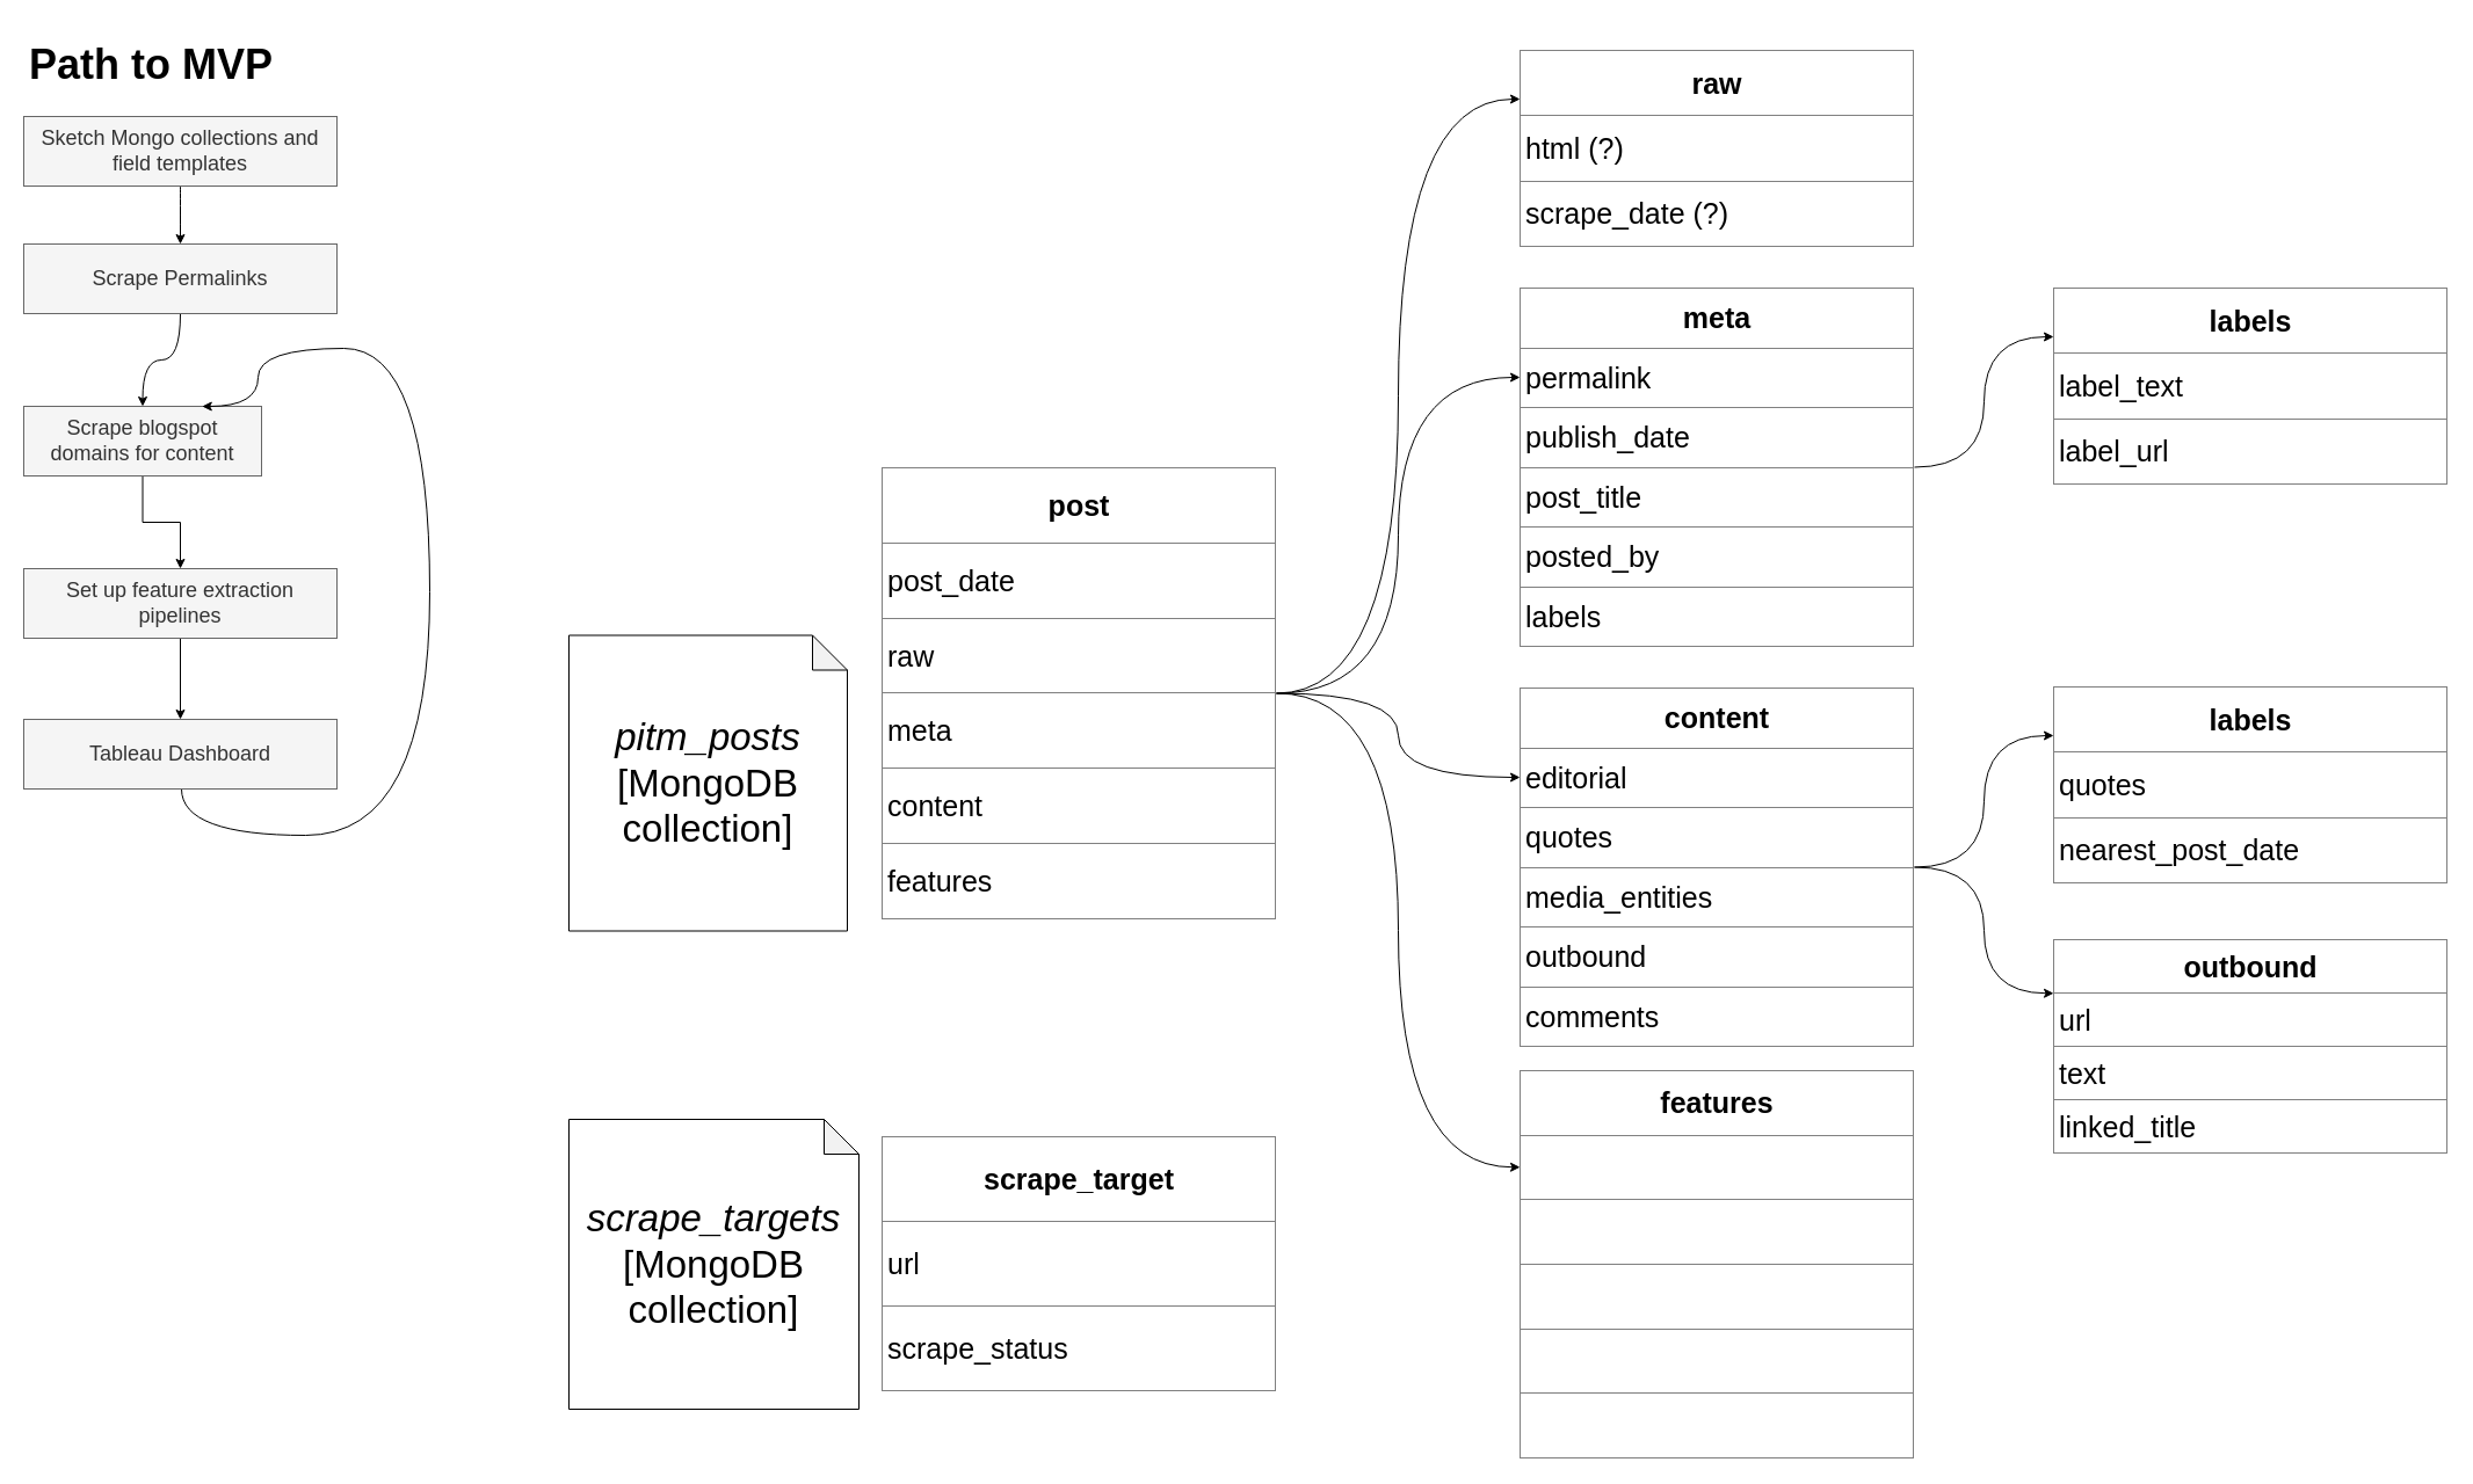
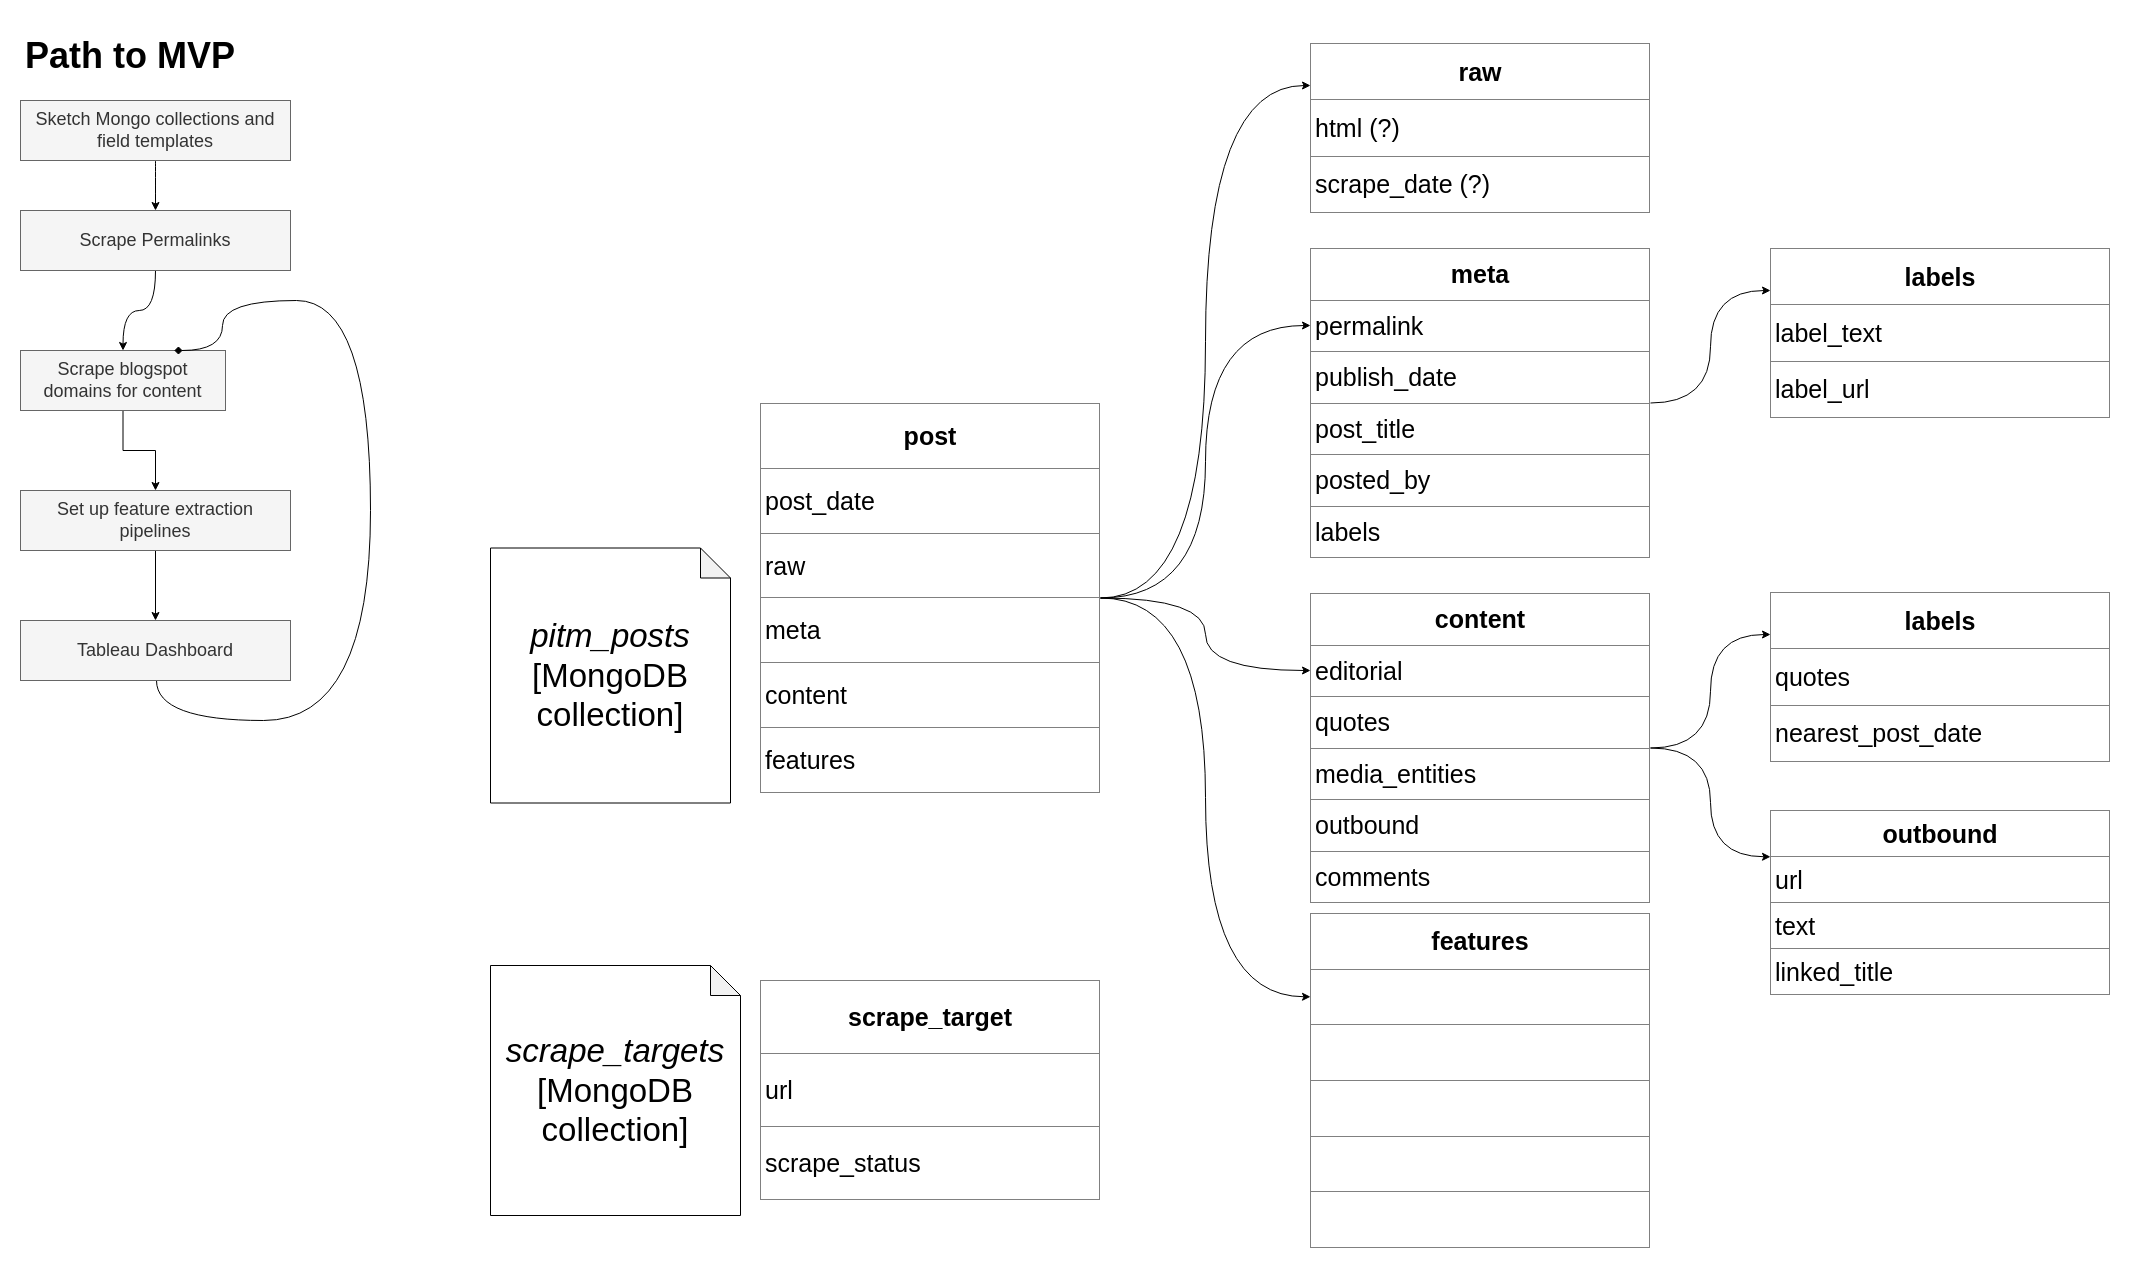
  <mxCell id="0" />
  <mxCell id="1" parent="0" />
  <mxCell id="2" style="edgeStyle=orthogonalEdgeStyle;curved=1;rounded=0;orthogonalLoop=1;jettySize=auto;html=1;entryX=0.5;entryY=0;entryDx=0;entryDy=0;fontSize=18;" edge="1" parent="1" source="3" target="24"><mxGeometry relative="1" as="geometry" /></mxCell>
  <mxCell id="3" value="Sketch Mongo collections and field templates" style="rounded=0;whiteSpace=wrap;html=1;fillColor=#f5f5f5;strokeColor=#666666;fontColor=#333333;fontSize=18;" vertex="1" parent="1"><mxGeometry x="20" y="100" width="270" height="60" as="geometry" /></mxCell>
  <mxCell id="4" style="edgeStyle=orthogonalEdgeStyle;rounded=0;orthogonalLoop=1;jettySize=auto;html=1;entryX=0;entryY=0.25;entryDx=0;entryDy=0;fontSize=33;curved=1;" edge="1" parent="1" source="8" target="14"><mxGeometry relative="1" as="geometry" /></mxCell>
  <mxCell id="5" style="edgeStyle=orthogonalEdgeStyle;rounded=0;orthogonalLoop=1;jettySize=auto;html=1;entryX=0;entryY=0.25;entryDx=0;entryDy=0;fontSize=33;curved=1;" edge="1" parent="1" source="8" target="12"><mxGeometry relative="1" as="geometry" /></mxCell>
  <mxCell id="6" style="edgeStyle=orthogonalEdgeStyle;rounded=0;orthogonalLoop=1;jettySize=auto;html=1;entryX=0;entryY=0.25;entryDx=0;entryDy=0;fontSize=33;curved=1;" edge="1" parent="1" source="8" target="15"><mxGeometry relative="1" as="geometry" /></mxCell>
  <mxCell id="7" style="edgeStyle=orthogonalEdgeStyle;curved=1;rounded=0;orthogonalLoop=1;jettySize=auto;html=1;entryX=0;entryY=0.25;entryDx=0;entryDy=0;fontSize=18;" edge="1" parent="1" source="8" target="28"><mxGeometry relative="1" as="geometry" /></mxCell>
  <mxCell id="8" value="&lt;table border=&quot;1&quot; width=&quot;100%&quot; cellpadding=&quot;4&quot; style=&quot;width: 100% ; height: 100% ; border-collapse: collapse ; font-size: 25px&quot;&gt;&lt;tbody style=&quot;font-size: 25px&quot;&gt;&lt;tr style=&quot;font-size: 25px&quot;&gt;&lt;th align=&quot;center&quot; style=&quot;font-size: 25px&quot;&gt;post&lt;/th&gt;&lt;/tr&gt;&lt;tr&gt;&lt;td&gt;post_date&lt;/td&gt;&lt;/tr&gt;&lt;tr&gt;&lt;td&gt;raw&lt;/td&gt;&lt;/tr&gt;&lt;tr&gt;&lt;td&gt;meta&lt;/td&gt;&lt;/tr&gt;&lt;tr&gt;&lt;td&gt;content&lt;/td&gt;&lt;/tr&gt;&lt;tr&gt;&lt;td&gt;features&lt;/td&gt;&lt;/tr&gt;&lt;/tbody&gt;&lt;/table&gt;" style="text;html=1;strokeColor=none;fillColor=none;overflow=fill;fontSize=25;" vertex="1" parent="1"><mxGeometry x="760" y="402.5" width="340" height="390" as="geometry" /></mxCell>
  <mxCell id="9" value="&lt;i&gt;pitm_posts&lt;br&gt;&lt;/i&gt;[MongoDB&lt;br&gt;collection]" style="shape=note;whiteSpace=wrap;html=1;backgroundOutline=1;darkOpacity=0.05;fontSize=33;" vertex="1" parent="1"><mxGeometry x="490" y="547.5" width="240" height="255" as="geometry" /></mxCell>
  <mxCell id="10" style="edgeStyle=orthogonalEdgeStyle;curved=1;rounded=0;orthogonalLoop=1;jettySize=auto;html=1;entryX=0;entryY=0.25;entryDx=0;entryDy=0;fontSize=18;" edge="1" parent="1" source="12" target="27"><mxGeometry relative="1" as="geometry" /></mxCell>
  <mxCell id="11" style="edgeStyle=orthogonalEdgeStyle;curved=1;rounded=0;orthogonalLoop=1;jettySize=auto;html=1;entryX=0;entryY=0.25;entryDx=0;entryDy=0;fontSize=18;" edge="1" parent="1" source="12" target="29"><mxGeometry relative="1" as="geometry" /></mxCell>
  <mxCell id="12" value="&lt;table border=&quot;1&quot; width=&quot;100%&quot; cellpadding=&quot;4&quot; style=&quot;width: 100% ; height: 100% ; border-collapse: collapse ; font-size: 25px&quot;&gt;&lt;tbody style=&quot;font-size: 25px&quot;&gt;&lt;tr style=&quot;font-size: 25px&quot;&gt;&lt;th align=&quot;center&quot; style=&quot;font-size: 25px&quot;&gt;content&lt;/th&gt;&lt;/tr&gt;&lt;tr&gt;&lt;td&gt;editorial&lt;/td&gt;&lt;/tr&gt;&lt;tr&gt;&lt;td&gt;quotes&lt;/td&gt;&lt;/tr&gt;&lt;tr&gt;&lt;td&gt;media_entities&lt;br&gt;&lt;/td&gt;&lt;/tr&gt;&lt;tr&gt;&lt;td&gt;outbound&lt;/td&gt;&lt;/tr&gt;&lt;tr&gt;&lt;td&gt;comments&lt;/td&gt;&lt;/tr&gt;&lt;/tbody&gt;&lt;/table&gt;" style="text;html=1;strokeColor=none;fillColor=none;overflow=fill;fontSize=25;" vertex="1" parent="1"><mxGeometry x="1310" y="592.5" width="340" height="310" as="geometry" /></mxCell>
  <mxCell id="13" style="edgeStyle=orthogonalEdgeStyle;curved=1;rounded=0;orthogonalLoop=1;jettySize=auto;html=1;entryX=0;entryY=0.25;entryDx=0;entryDy=0;fontSize=18;" edge="1" parent="1" source="14" target="26"><mxGeometry relative="1" as="geometry" /></mxCell>
  <mxCell id="14" value="&lt;table border=&quot;1&quot; width=&quot;100%&quot; cellpadding=&quot;4&quot; style=&quot;width: 100% ; height: 100% ; border-collapse: collapse ; font-size: 25px&quot;&gt;&lt;tbody style=&quot;font-size: 25px&quot;&gt;&lt;tr style=&quot;font-size: 25px&quot;&gt;&lt;th align=&quot;center&quot; style=&quot;font-size: 25px&quot;&gt;meta&lt;/th&gt;&lt;/tr&gt;&lt;tr&gt;&lt;td&gt;permalink&lt;/td&gt;&lt;/tr&gt;&lt;tr&gt;&lt;td&gt;publish_date&lt;/td&gt;&lt;/tr&gt;&lt;tr&gt;&lt;td&gt;post_title&lt;/td&gt;&lt;/tr&gt;&lt;tr&gt;&lt;td&gt;posted_by&lt;/td&gt;&lt;/tr&gt;&lt;tr&gt;&lt;td&gt;labels&lt;/td&gt;&lt;/tr&gt;&lt;/tbody&gt;&lt;/table&gt;" style="text;html=1;strokeColor=none;fillColor=none;overflow=fill;fontSize=25;" vertex="1" parent="1"><mxGeometry x="1310" y="247.5" width="340" height="310" as="geometry" /></mxCell>
- <mxCell id="15" value="&lt;table border=&quot;1&quot; width=&quot;100%&quot; cellpadding=&quot;4&quot; style=&quot;width: 100% ; height: 100% ; border-collapse: collapse ; font-size: 25px&quot;&gt;&lt;tbody style=&quot;font-size: 25px&quot;&gt;&lt;tr style=&quot;font-size: 25px&quot;&gt;&lt;th align=&quot;center&quot; style=&quot;font-size: 25px&quot;&gt;features&lt;/th&gt;&lt;/tr&gt;&lt;tr&gt;&lt;td&gt;&lt;br&gt;&lt;/td&gt;&lt;/tr&gt;&lt;tr&gt;&lt;td&gt;&lt;br&gt;&lt;/td&gt;&lt;/tr&gt;&lt;tr&gt;&lt;td&gt;&lt;br&gt;&lt;/td&gt;&lt;/tr&gt;&lt;tr&gt;&lt;td&gt;&lt;br&gt;&lt;/td&gt;&lt;/tr&gt;&lt;tr&gt;&lt;td&gt;&lt;br&gt;&lt;/td&gt;&lt;/tr&gt;&lt;/tbody&gt;&lt;/table&gt;" style="text;html=1;strokeColor=none;fillColor=none;overflow=fill;fontSize=25;" vertex="1" parent="1"><mxGeometry x="1310" y="922.5" width="340" height="335" as="geometry" /></mxCell>
+ <mxCell id="15" value="&lt;table border=&quot;1&quot; width=&quot;100%&quot; cellpadding=&quot;4&quot; style=&quot;width: 100% ; height: 100% ; border-collapse: collapse ; font-size: 25px&quot;&gt;&lt;tbody style=&quot;font-size: 25px&quot;&gt;&lt;tr style=&quot;font-size: 25px&quot;&gt;&lt;th align=&quot;center&quot; style=&quot;font-size: 25px&quot;&gt;features&lt;/th&gt;&lt;/tr&gt;&lt;tr&gt;&lt;td&gt;&lt;br&gt;&lt;/td&gt;&lt;/tr&gt;&lt;tr&gt;&lt;td&gt;&lt;br&gt;&lt;/td&gt;&lt;/tr&gt;&lt;tr&gt;&lt;td&gt;&lt;br&gt;&lt;/td&gt;&lt;/tr&gt;&lt;tr&gt;&lt;td&gt;&lt;br&gt;&lt;/td&gt;&lt;/tr&gt;&lt;tr&gt;&lt;td&gt;&lt;br&gt;&lt;/td&gt;&lt;/tr&gt;&lt;/tbody&gt;&lt;/table&gt;" style="text;html=1;strokeColor=none;fillColor=none;overflow=fill;fontSize=25;" vertex="1" parent="1"><mxGeometry x="1310" y="912.5" width="340" height="335" as="geometry" /></mxCell>
  <mxCell id="16" style="edgeStyle=orthogonalEdgeStyle;rounded=0;orthogonalLoop=1;jettySize=auto;html=1;fontSize=18;" edge="1" parent="1" source="17" target="19"><mxGeometry relative="1" as="geometry" /></mxCell>
  <mxCell id="17" value="Scrape blogspot domains for content" style="rounded=0;whiteSpace=wrap;html=1;fillColor=#f5f5f5;strokeColor=#666666;fontColor=#333333;fontSize=18;" vertex="1" parent="1"><mxGeometry x="20" y="350" width="205" height="60" as="geometry" /></mxCell>
  <mxCell id="18" style="edgeStyle=orthogonalEdgeStyle;rounded=0;orthogonalLoop=1;jettySize=auto;html=1;fontSize=18;" edge="1" parent="1" source="19" target="21"><mxGeometry relative="1" as="geometry" /></mxCell>
  <mxCell id="19" value="Set up feature extraction pipelines" style="rounded=0;whiteSpace=wrap;html=1;fillColor=#f5f5f5;strokeColor=#666666;fontColor=#333333;fontSize=18;" vertex="1" parent="1"><mxGeometry x="20" y="490" width="270" height="60" as="geometry" /></mxCell>
- <mxCell id="20" style="edgeStyle=orthogonalEdgeStyle;curved=1;rounded=0;orthogonalLoop=1;jettySize=auto;html=1;entryX=0.75;entryY=0;entryDx=0;entryDy=0;fontSize=18;" edge="1" parent="1" source="21" target="17"><mxGeometry relative="1" as="geometry"><Array as="points"><mxPoint x="156" y="720" /><mxPoint x="370" y="720" /><mxPoint x="370" y="300" /><mxPoint x="222" y="300" /></Array></mxGeometry></mxCell>
+ <mxCell id="20" style="edgeStyle=orthogonalEdgeStyle;curved=1;rounded=0;orthogonalLoop=1;jettySize=auto;html=1;entryX=0.75;entryY=0;entryDx=0;entryDy=0;fontSize=18;endArrow=diamond;" edge="1" parent="1" source="21" target="17"><mxGeometry relative="1" as="geometry"><Array as="points"><mxPoint x="156" y="720" /><mxPoint x="370" y="720" /><mxPoint x="370" y="300" /><mxPoint x="222" y="300" /></Array></mxGeometry></mxCell>
  <mxCell id="21" value="Tableau Dashboard" style="rounded=0;whiteSpace=wrap;html=1;fillColor=#f5f5f5;strokeColor=#666666;fontColor=#333333;fontSize=18;" vertex="1" parent="1"><mxGeometry x="20" y="620" width="270" height="60" as="geometry" /></mxCell>
  <mxCell id="22" value="&lt;h1&gt;Path to MVP&lt;/h1&gt;" style="text;html=1;strokeColor=none;fillColor=none;spacing=5;spacingTop=-20;whiteSpace=wrap;overflow=hidden;rounded=0;fontSize=18;" vertex="1" parent="1"><mxGeometry x="20" y="20" width="300" height="70" as="geometry" /></mxCell>
  <mxCell id="23" style="edgeStyle=orthogonalEdgeStyle;curved=1;rounded=0;orthogonalLoop=1;jettySize=auto;html=1;entryX=0.5;entryY=0;entryDx=0;entryDy=0;fontSize=18;" edge="1" parent="1" source="24" target="17"><mxGeometry relative="1" as="geometry" /></mxCell>
  <mxCell id="24" value="Scrape Permalinks" style="rounded=0;whiteSpace=wrap;html=1;fillColor=#f5f5f5;strokeColor=#666666;fontColor=#333333;fontSize=18;" vertex="1" parent="1"><mxGeometry x="20" y="210" width="270" height="60" as="geometry" /></mxCell>
  <mxCell id="25" value="&lt;i&gt;scrape_targets&lt;br&gt;&lt;/i&gt;[MongoDB&lt;br&gt;collection]" style="shape=note;whiteSpace=wrap;html=1;backgroundOutline=1;darkOpacity=0.05;fontSize=33;" vertex="1" parent="1"><mxGeometry x="490" y="965" width="250" height="250" as="geometry" /></mxCell>
  <mxCell id="26" value="&lt;table border=&quot;1&quot; width=&quot;100%&quot; cellpadding=&quot;4&quot; style=&quot;width: 100% ; height: 100% ; border-collapse: collapse ; font-size: 25px&quot;&gt;&lt;tbody style=&quot;font-size: 25px&quot;&gt;&lt;tr style=&quot;font-size: 25px&quot;&gt;&lt;th align=&quot;center&quot; style=&quot;font-size: 25px&quot;&gt;labels&lt;/th&gt;&lt;/tr&gt;&lt;tr&gt;&lt;td&gt;label_text&lt;/td&gt;&lt;/tr&gt;&lt;tr&gt;&lt;td&gt;label_url&lt;/td&gt;&lt;/tr&gt;&lt;/tbody&gt;&lt;/table&gt;" style="text;html=1;strokeColor=none;fillColor=none;overflow=fill;fontSize=25;" vertex="1" parent="1"><mxGeometry x="1770" y="247.5" width="340" height="170" as="geometry" /></mxCell>
  <mxCell id="27" value="&lt;table border=&quot;1&quot; width=&quot;100%&quot; cellpadding=&quot;4&quot; style=&quot;width: 100% ; height: 100% ; border-collapse: collapse ; font-size: 25px&quot;&gt;&lt;tbody style=&quot;font-size: 25px&quot;&gt;&lt;tr style=&quot;font-size: 25px&quot;&gt;&lt;th align=&quot;center&quot; style=&quot;font-size: 25px&quot;&gt;labels&lt;/th&gt;&lt;/tr&gt;&lt;tr&gt;&lt;td&gt;quotes&lt;br&gt;&lt;/td&gt;&lt;/tr&gt;&lt;tr&gt;&lt;td&gt;nearest_post_date&lt;/td&gt;&lt;/tr&gt;&lt;/tbody&gt;&lt;/table&gt;" style="text;html=1;strokeColor=none;fillColor=none;overflow=fill;fontSize=25;" vertex="1" parent="1"><mxGeometry x="1770" y="591.5" width="340" height="170" as="geometry" /></mxCell>
  <mxCell id="28" value="&lt;table border=&quot;1&quot; width=&quot;100%&quot; cellpadding=&quot;4&quot; style=&quot;width: 100% ; height: 100% ; border-collapse: collapse ; font-size: 25px&quot;&gt;&lt;tbody style=&quot;font-size: 25px&quot;&gt;&lt;tr style=&quot;font-size: 25px&quot;&gt;&lt;th align=&quot;center&quot; style=&quot;font-size: 25px&quot;&gt;raw&lt;/th&gt;&lt;/tr&gt;&lt;tr&gt;&lt;td&gt;html (?)&lt;/td&gt;&lt;/tr&gt;&lt;tr&gt;&lt;td&gt;scrape_date (?)&lt;/td&gt;&lt;/tr&gt;&lt;/tbody&gt;&lt;/table&gt;" style="text;html=1;strokeColor=none;fillColor=none;overflow=fill;fontSize=25;" vertex="1" parent="1"><mxGeometry x="1310" y="42.5" width="340" height="170" as="geometry" /></mxCell>
  <mxCell id="29" value="&lt;table border=&quot;1&quot; width=&quot;100%&quot; cellpadding=&quot;4&quot; style=&quot;width: 100% ; height: 100% ; border-collapse: collapse ; font-size: 25px&quot;&gt;&lt;tbody style=&quot;font-size: 25px&quot;&gt;&lt;tr style=&quot;font-size: 25px&quot;&gt;&lt;th align=&quot;center&quot; style=&quot;font-size: 25px&quot;&gt;outbound&lt;/th&gt;&lt;/tr&gt;&lt;tr&gt;&lt;td&gt;url&lt;/td&gt;&lt;/tr&gt;&lt;tr&gt;&lt;td&gt;text&lt;/td&gt;&lt;/tr&gt;&lt;tr&gt;&lt;td&gt;linked_title&lt;/td&gt;&lt;/tr&gt;&lt;/tbody&gt;&lt;/table&gt;" style="text;html=1;strokeColor=none;fillColor=none;overflow=fill;fontSize=25;" vertex="1" parent="1"><mxGeometry x="1770" y="810" width="340" height="185" as="geometry" /></mxCell>
  <mxCell id="30" value="&lt;table border=&quot;1&quot; width=&quot;100%&quot; cellpadding=&quot;4&quot; style=&quot;width: 100% ; height: 100% ; border-collapse: collapse ; font-size: 25px&quot;&gt;&lt;tbody style=&quot;font-size: 25px&quot;&gt;&lt;tr style=&quot;font-size: 25px&quot;&gt;&lt;th align=&quot;center&quot; style=&quot;font-size: 25px&quot;&gt;scrape_target&lt;/th&gt;&lt;/tr&gt;&lt;tr&gt;&lt;td&gt;url&lt;/td&gt;&lt;/tr&gt;&lt;tr&gt;&lt;td&gt;scrape_status&lt;/td&gt;&lt;/tr&gt;&lt;/tbody&gt;&lt;/table&gt;" style="text;html=1;strokeColor=none;fillColor=none;overflow=fill;fontSize=25;" vertex="1" parent="1"><mxGeometry x="760" y="980" width="340" height="220" as="geometry" /></mxCell>
